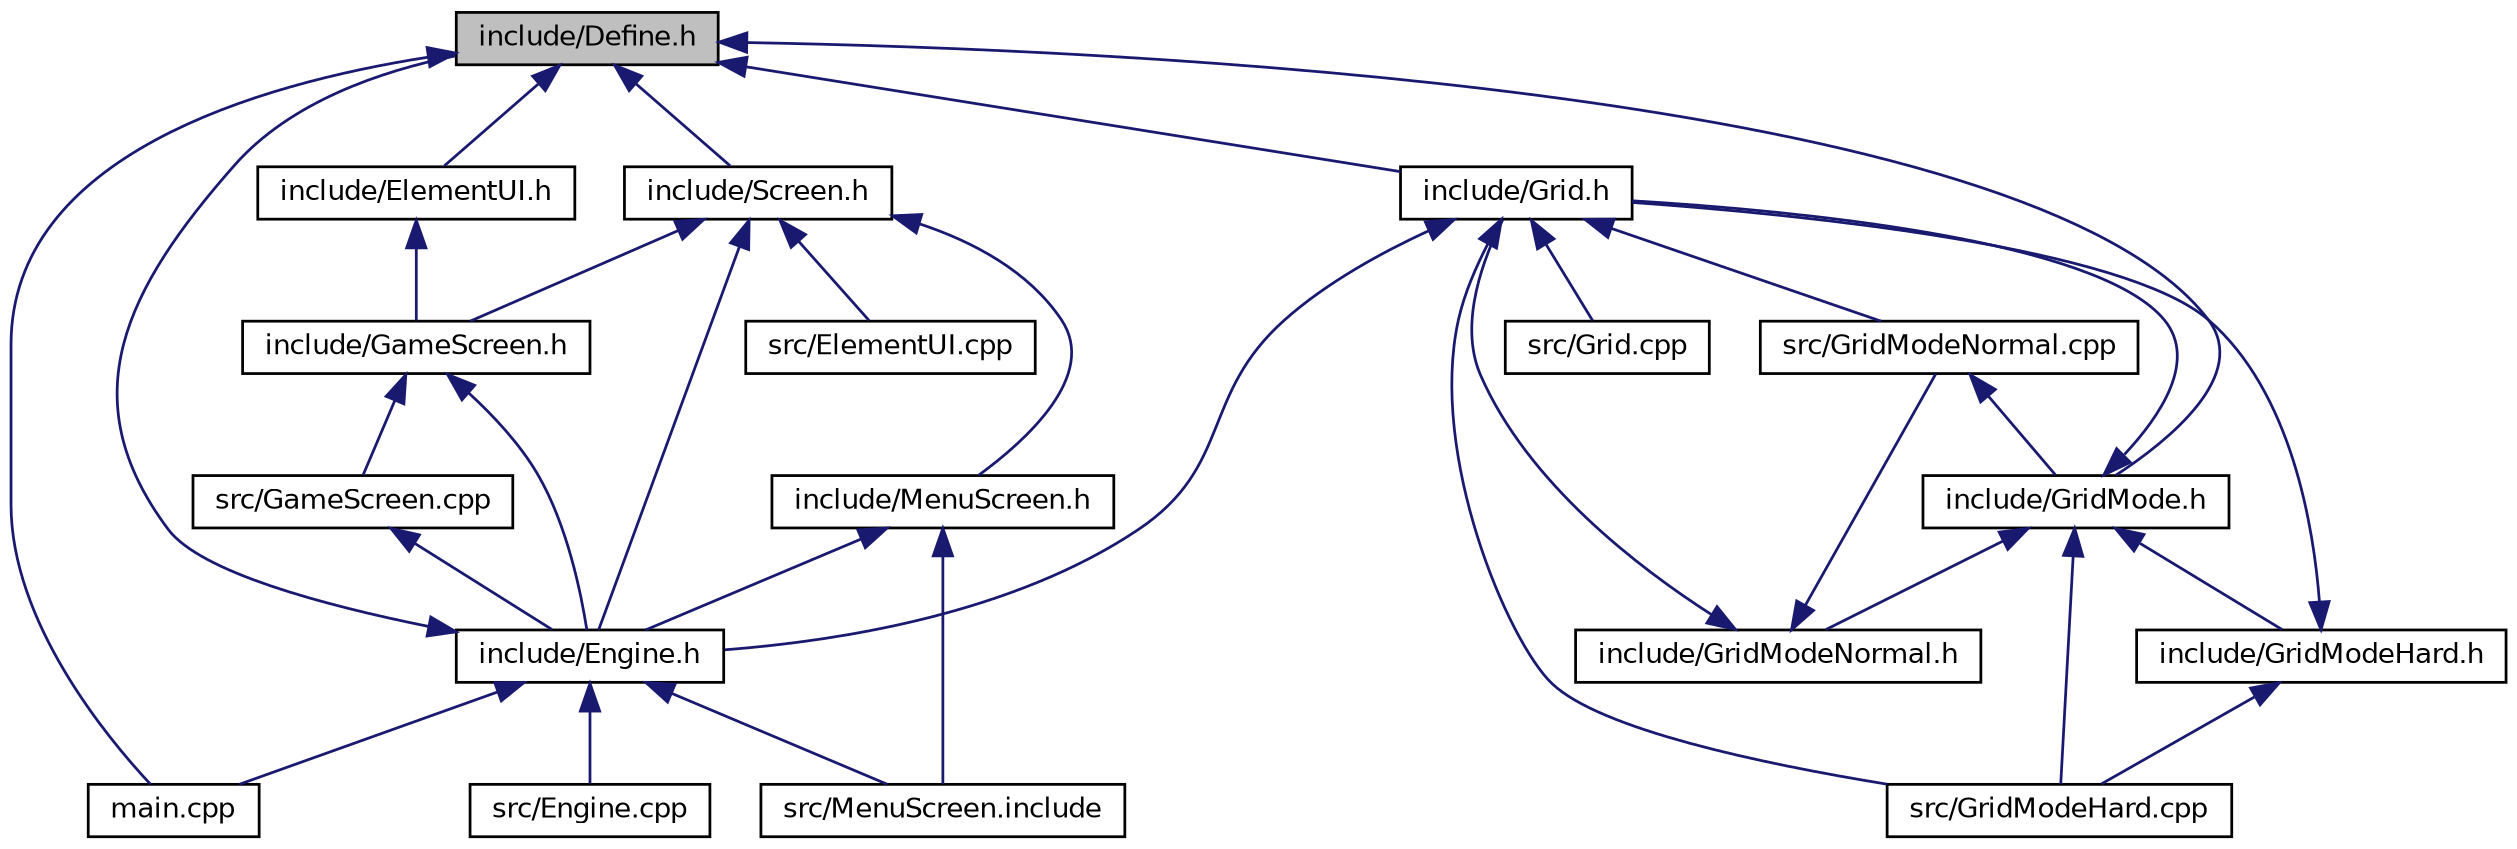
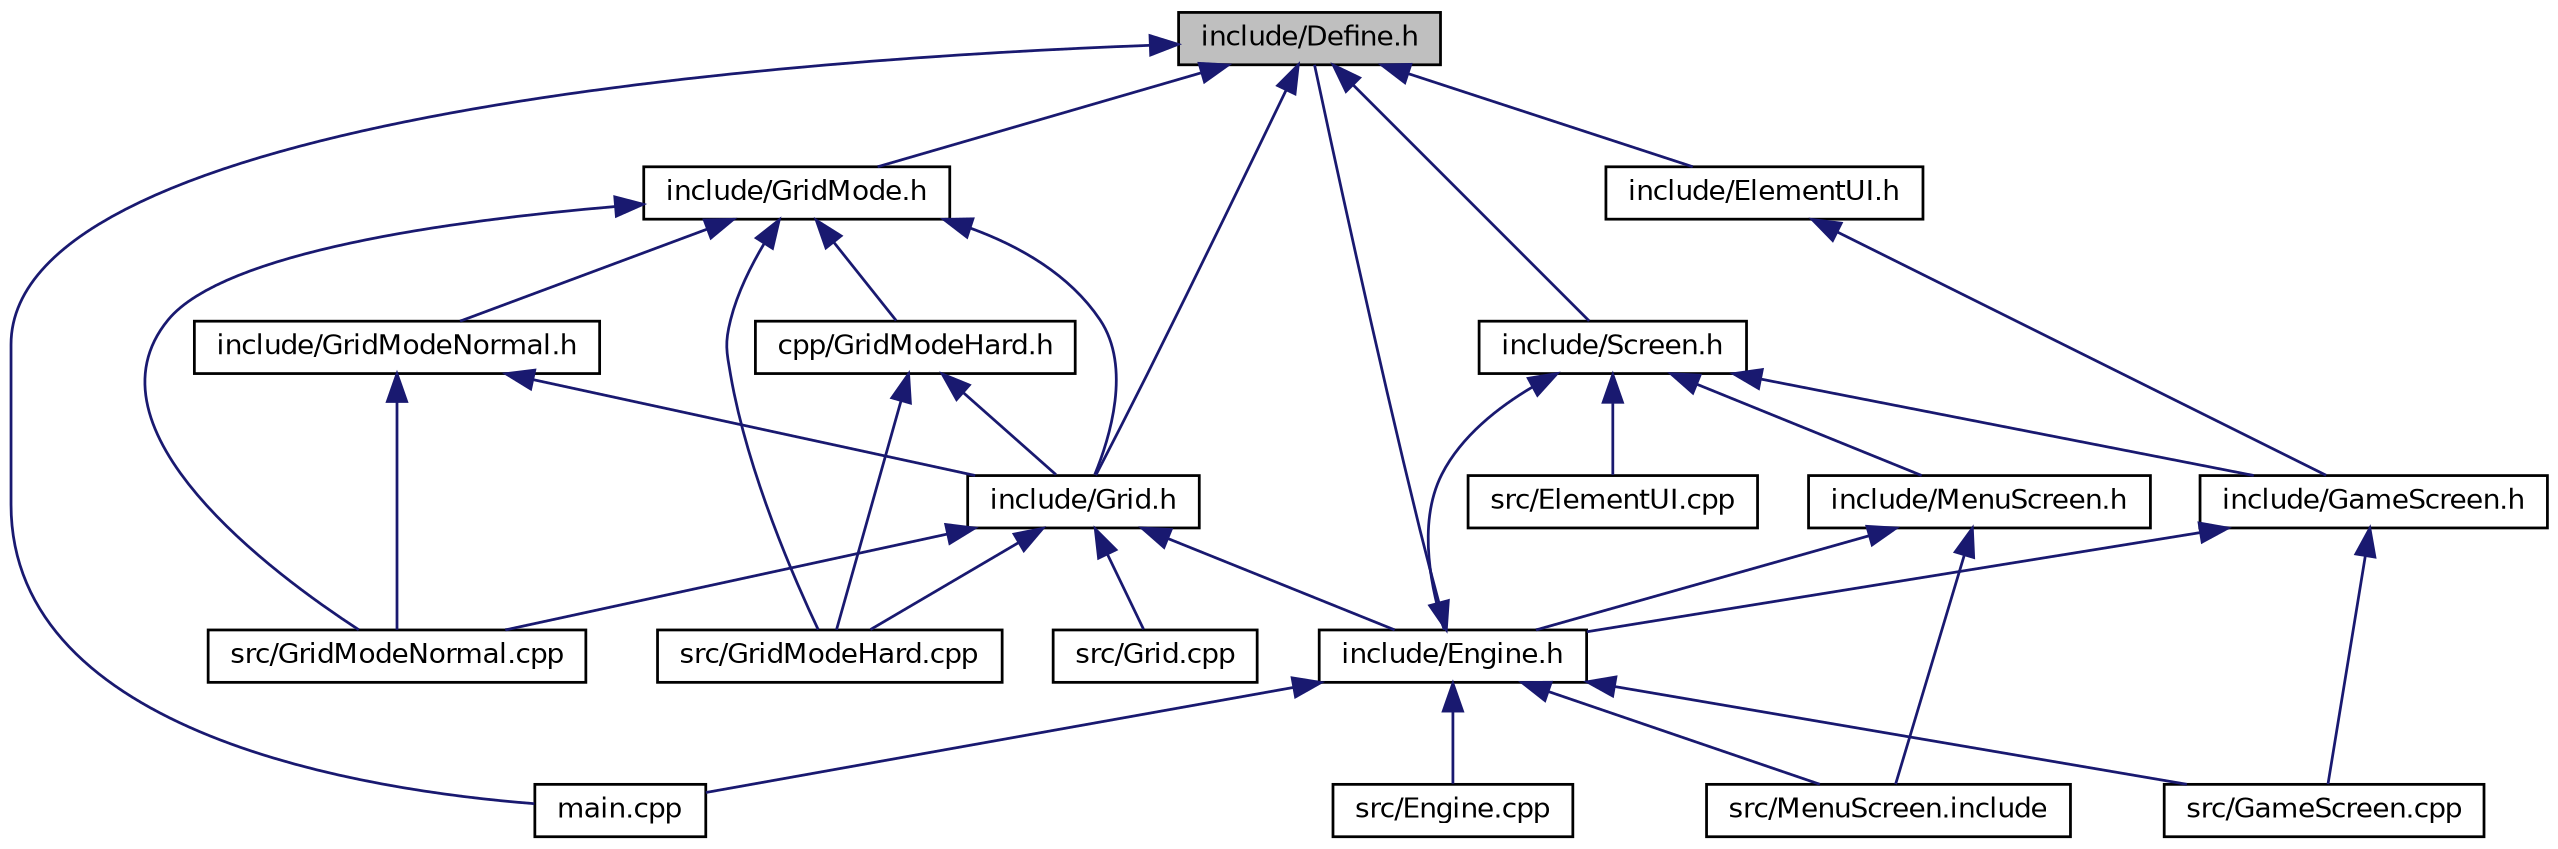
  digraph {
    node [color=black fillcolor=white fontname=Helvetica fontsize=10 shape=record style=filled]
    edge [color=midnightblue dir=back fontname=Helvetica fontsize=10 labelfontname=Helvetica labelfontsize=10 style=solid]
    n1 [fillcolor=grey75 fontcolor=black height=0.2 label="include/Define.h" width=0.4]
    n2 [height=0.2 label="include/ElementUI.h" width=0.4]
    n3 [height=0.2 label="main.cpp" width=0.4]
    n4 [height=0.2 label="include/Grid.h" width=0.4]
    n5 [height=0.2 label="include/GridMode.h" width=0.4]
    n6 [height=0.2 label="include/Screen.h" width=0.4]
    n7 [height=0.2 label="include/GameScreen.h" width=0.4]
    n8 [height=0.2 label="include/Engine.h" width=0.4]
    n9 [height=0.2 label="src/GameScreen.cpp" width=0.4]
    n10 [height=0.2 label="src/Engine.cpp" width=0.4]
    n11 [height=0.2 label="src/MenuScreen.include" width=0.4]
    n12 [height=0.2 label="src/Grid.cpp" width=0.4]
    n13 [height=0.2 label="src/GridModeHard.cpp" width=0.4]
    n14 [height=0.2 label="src/GridModeNormal.cpp" width=0.4]
    n15 [height=0.2 label="include/GridModeNormal.h" width=0.4]
-   n16 [height=0.2 label="include/GridModeHard.h" width=0.4]
+   n16 [height=0.2 label="cpp/GridModeHard.h" width=0.4]
    n17 [height=0.2 label="src/ElementUI.cpp" width=0.4]
    n18 [height=0.2 label="include/MenuScreen.h" width=0.4]
    n1 -> n2
    n1 -> n3
    n1 -> n4
    n1 -> n5
    n1 -> n6
    n2 -> n7
    n4 -> n8
    n4 -> n12
    n4 -> n13
    n4 -> n14
    n5 -> n4
    n5 -> n13
-   n14 -> n5
+   n5 -> n14
    n5 -> n15
    n5 -> n16
    n6 -> n7
    n6 -> n8
    n6 -> n17
    n6 -> n18
    n7 -> n8
    n7 -> n9
    n8 -> n1
    n8 -> n3
-   n9 -> n8
+   n8 -> n9
    n8 -> n10
    n8 -> n11
    n15 -> n4
    n15 -> n14
    n16 -> n4
    n16 -> n13
    n18 -> n8
    n18 -> n11
  }
